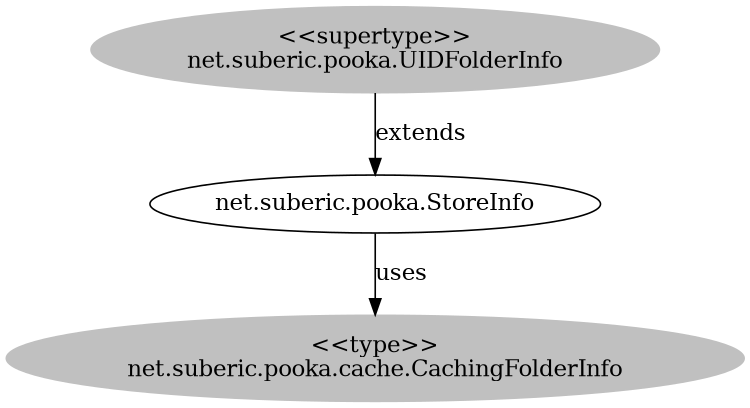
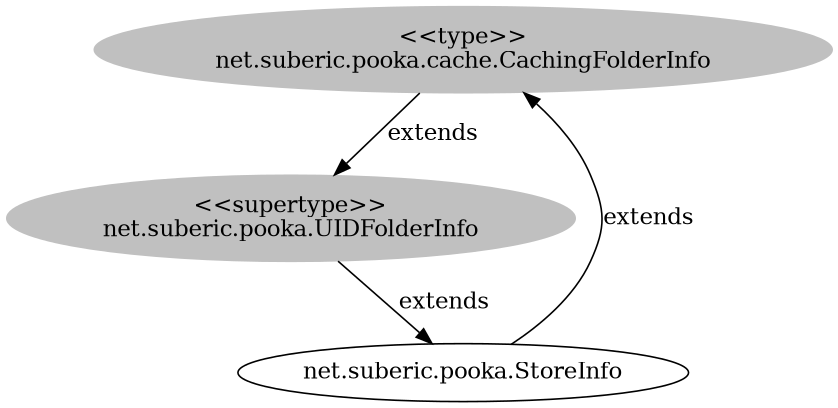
  digraph {
    node [color=grey style=filled]
    n1 [label="<<type>>\nnet.suberic.pooka.cache.CachingFolderInfo"]
    n2 [label="<<supertype>>\nnet.suberic.pooka.UIDFolderInfo"]
    n3 [label="net.suberic.pooka.StoreInfo" color="" style=""]
+   n1 -> n2 [label=extends]
    n2 -> n3 [label=extends]
-   n3 -> n1 [label=uses]
+   n3 -> n1 [label=extends]
  }
